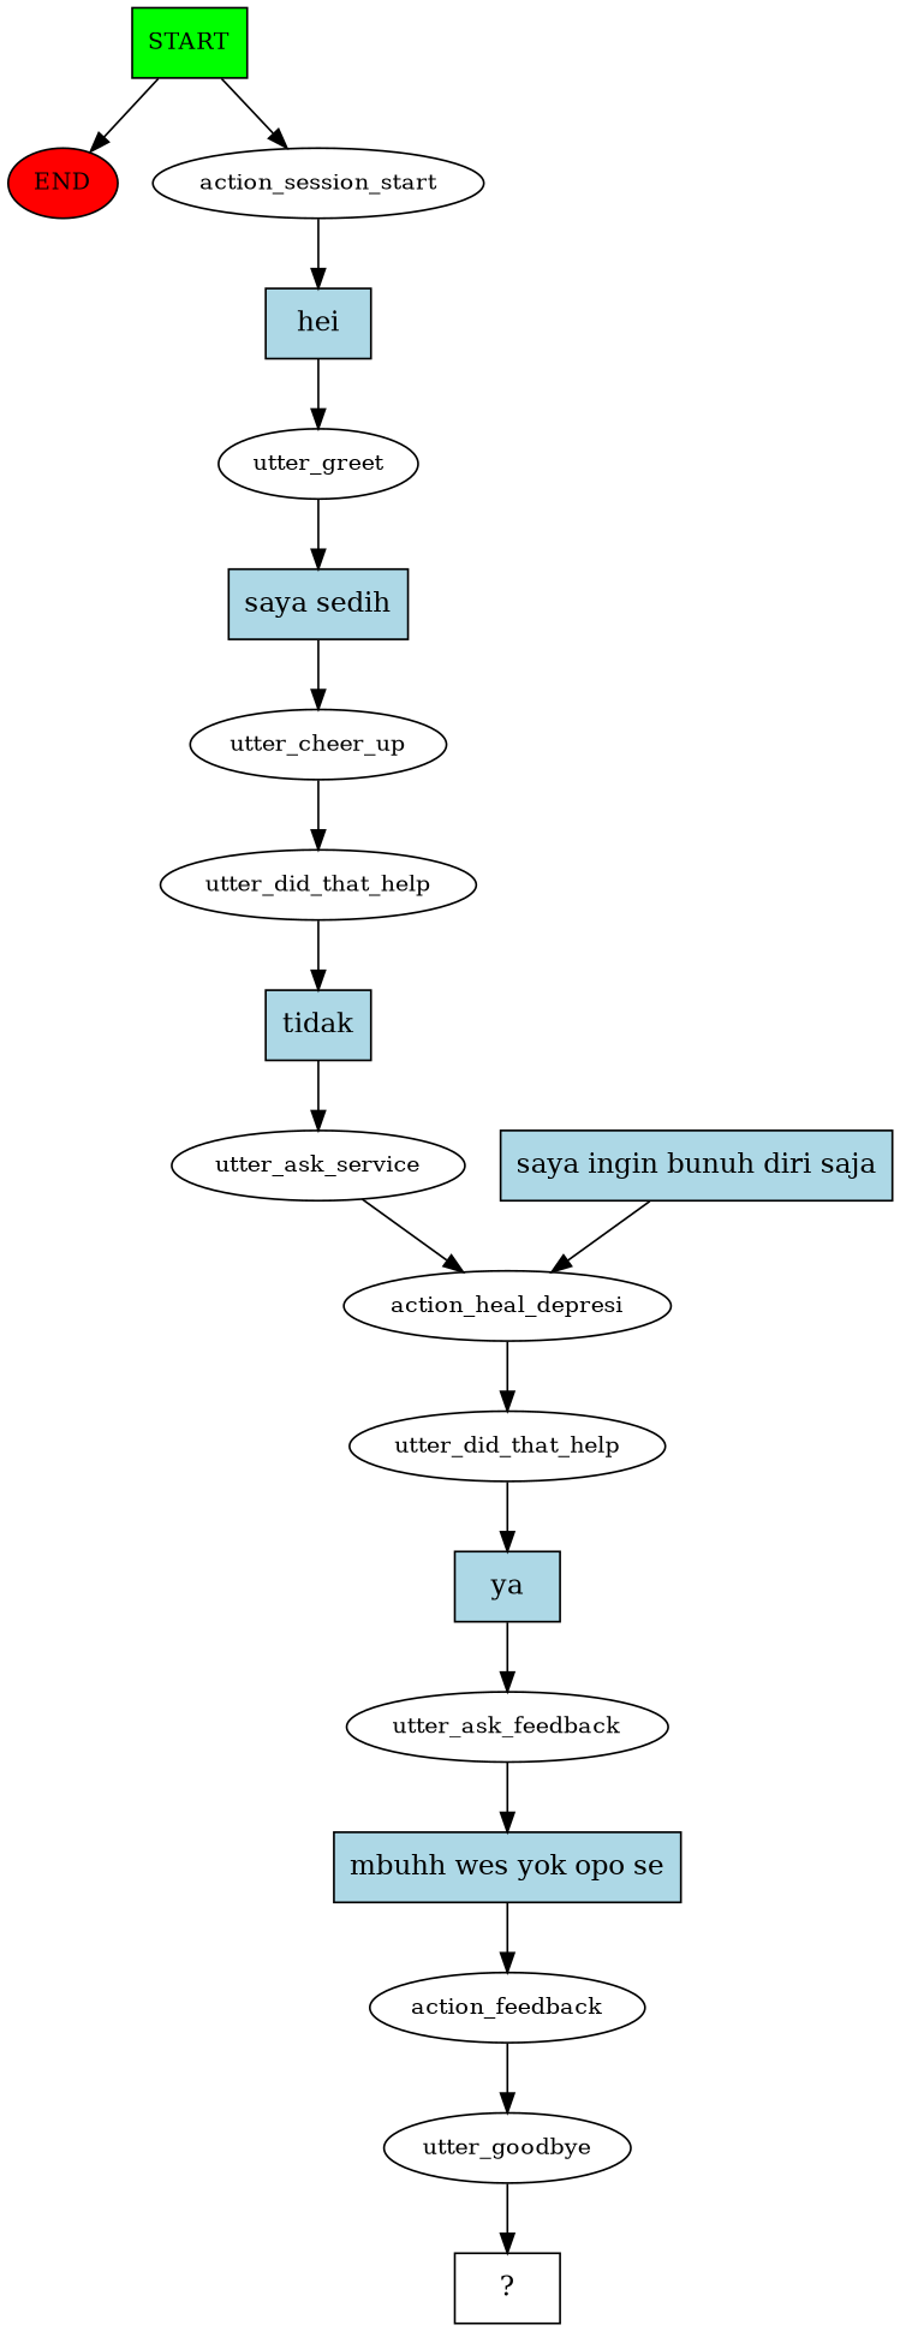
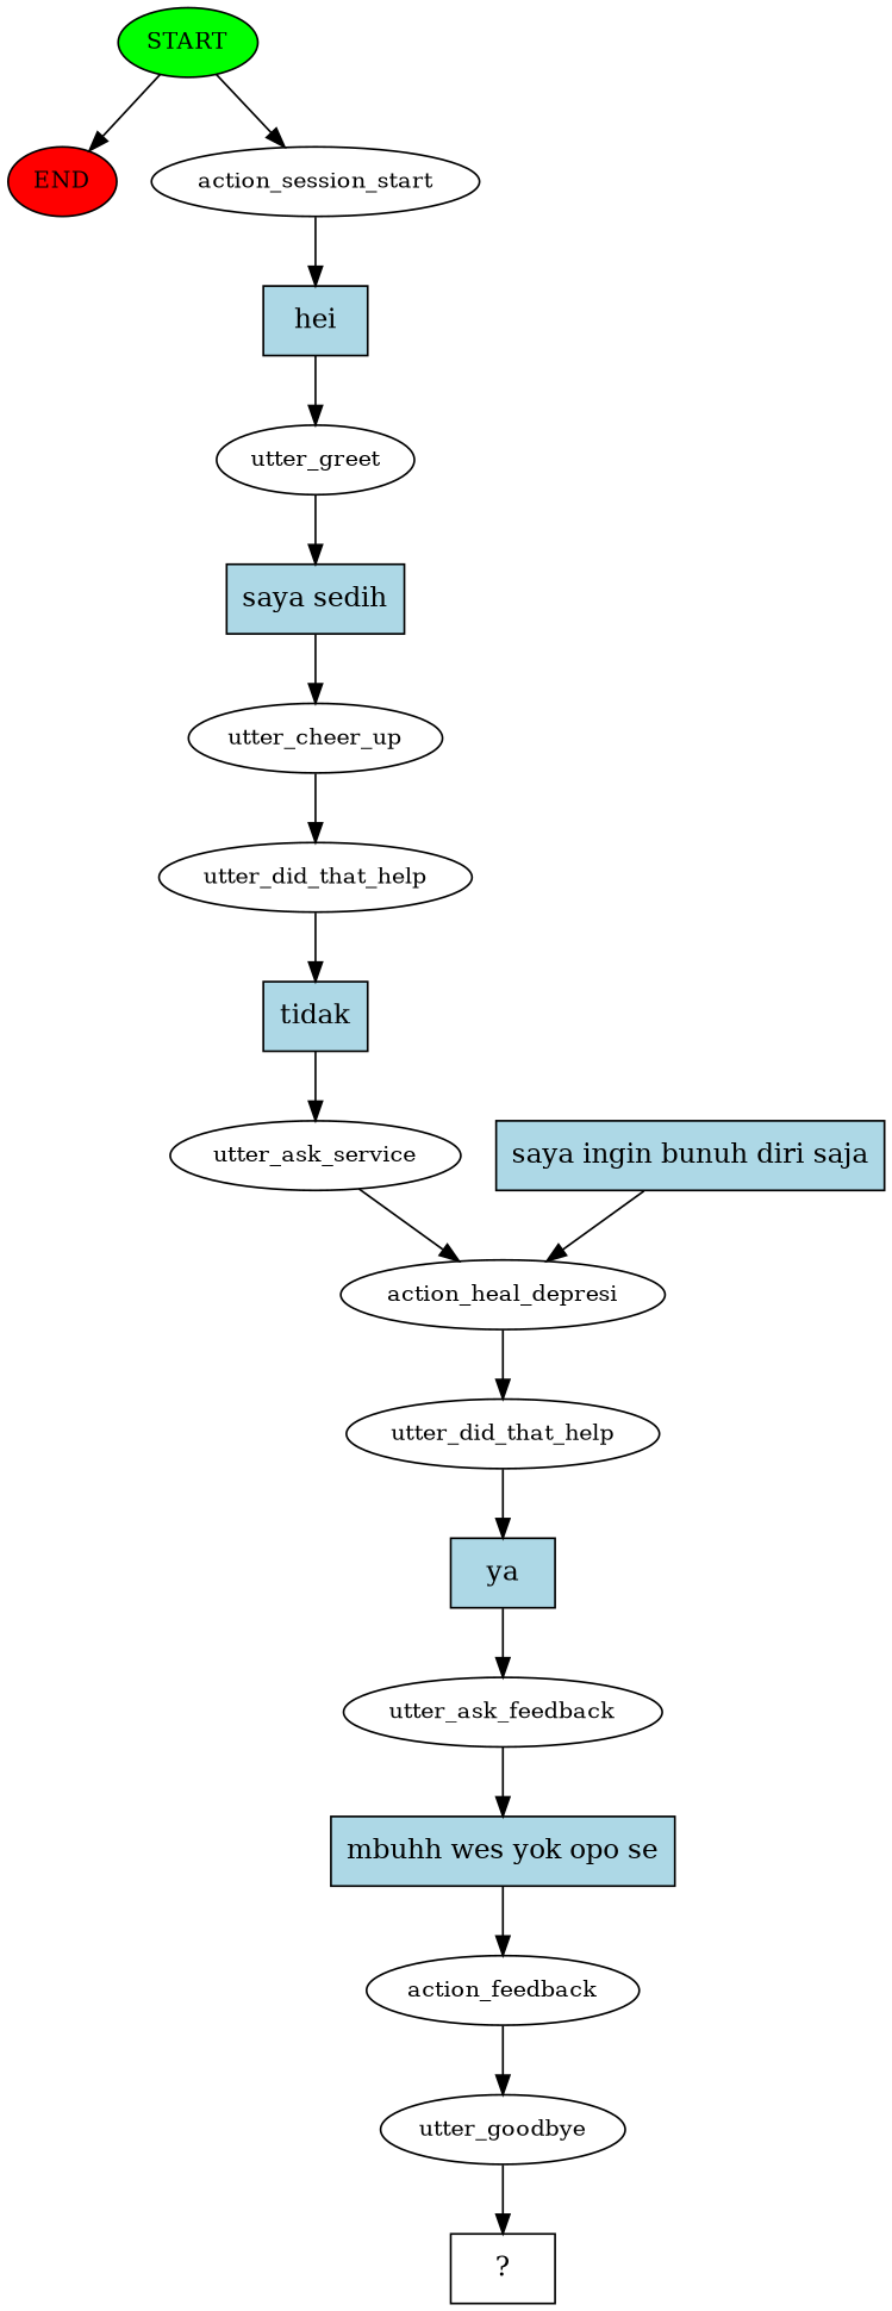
  digraph {
    node [fontsize=12]
-   n1 [fillcolor=green label=START style=filled shape=box]
+   n1 [fillcolor=green label=START style=filled]
    n2 [fillcolor=red label=END style=filled]
    n3 [label=action_session_start]
    n4 [fillcolor=lightblue label=hei shape=rect style=filled fontsize=""]
    n5 [label=utter_greet]
    n6 [fillcolor=lightblue label="saya sedih" shape=rect style=filled fontsize=""]
    n7 [label=utter_cheer_up]
    n8 [label=utter_did_that_help]
    n9 [fillcolor=lightblue label=tidak shape=rect style=filled fontsize=""]
    n10 [label=utter_ask_service]
    n11 [label=action_heal_depresi]
    n12 [fillcolor=lightblue label="saya ingin bunuh diri saja" shape=rect style=filled fontsize=""]
    n13 [label=utter_did_that_help]
    n14 [fillcolor=lightblue label=ya shape=rect style=filled fontsize=""]
    n15 [label=utter_ask_feedback]
    n16 [fillcolor=lightblue label="mbuhh wes yok opo se" shape=rect style=filled fontsize=""]
    n17 [label=action_feedback]
    n18 [label=utter_goodbye]
    n19 [label="  ?  " shape=rect fontsize=""]
    n1 -> n2
    n1 -> n3
    n3 -> n4
    n4 -> n5
    n5 -> n6
    n6 -> n7
    n7 -> n8
    n8 -> n9
    n9 -> n10
    n10 -> n11
    n11 -> n13
    n12 -> n11
    n13 -> n14
    n14 -> n15
    n15 -> n16
    n16 -> n17
    n17 -> n18
    n18 -> n19
  }
